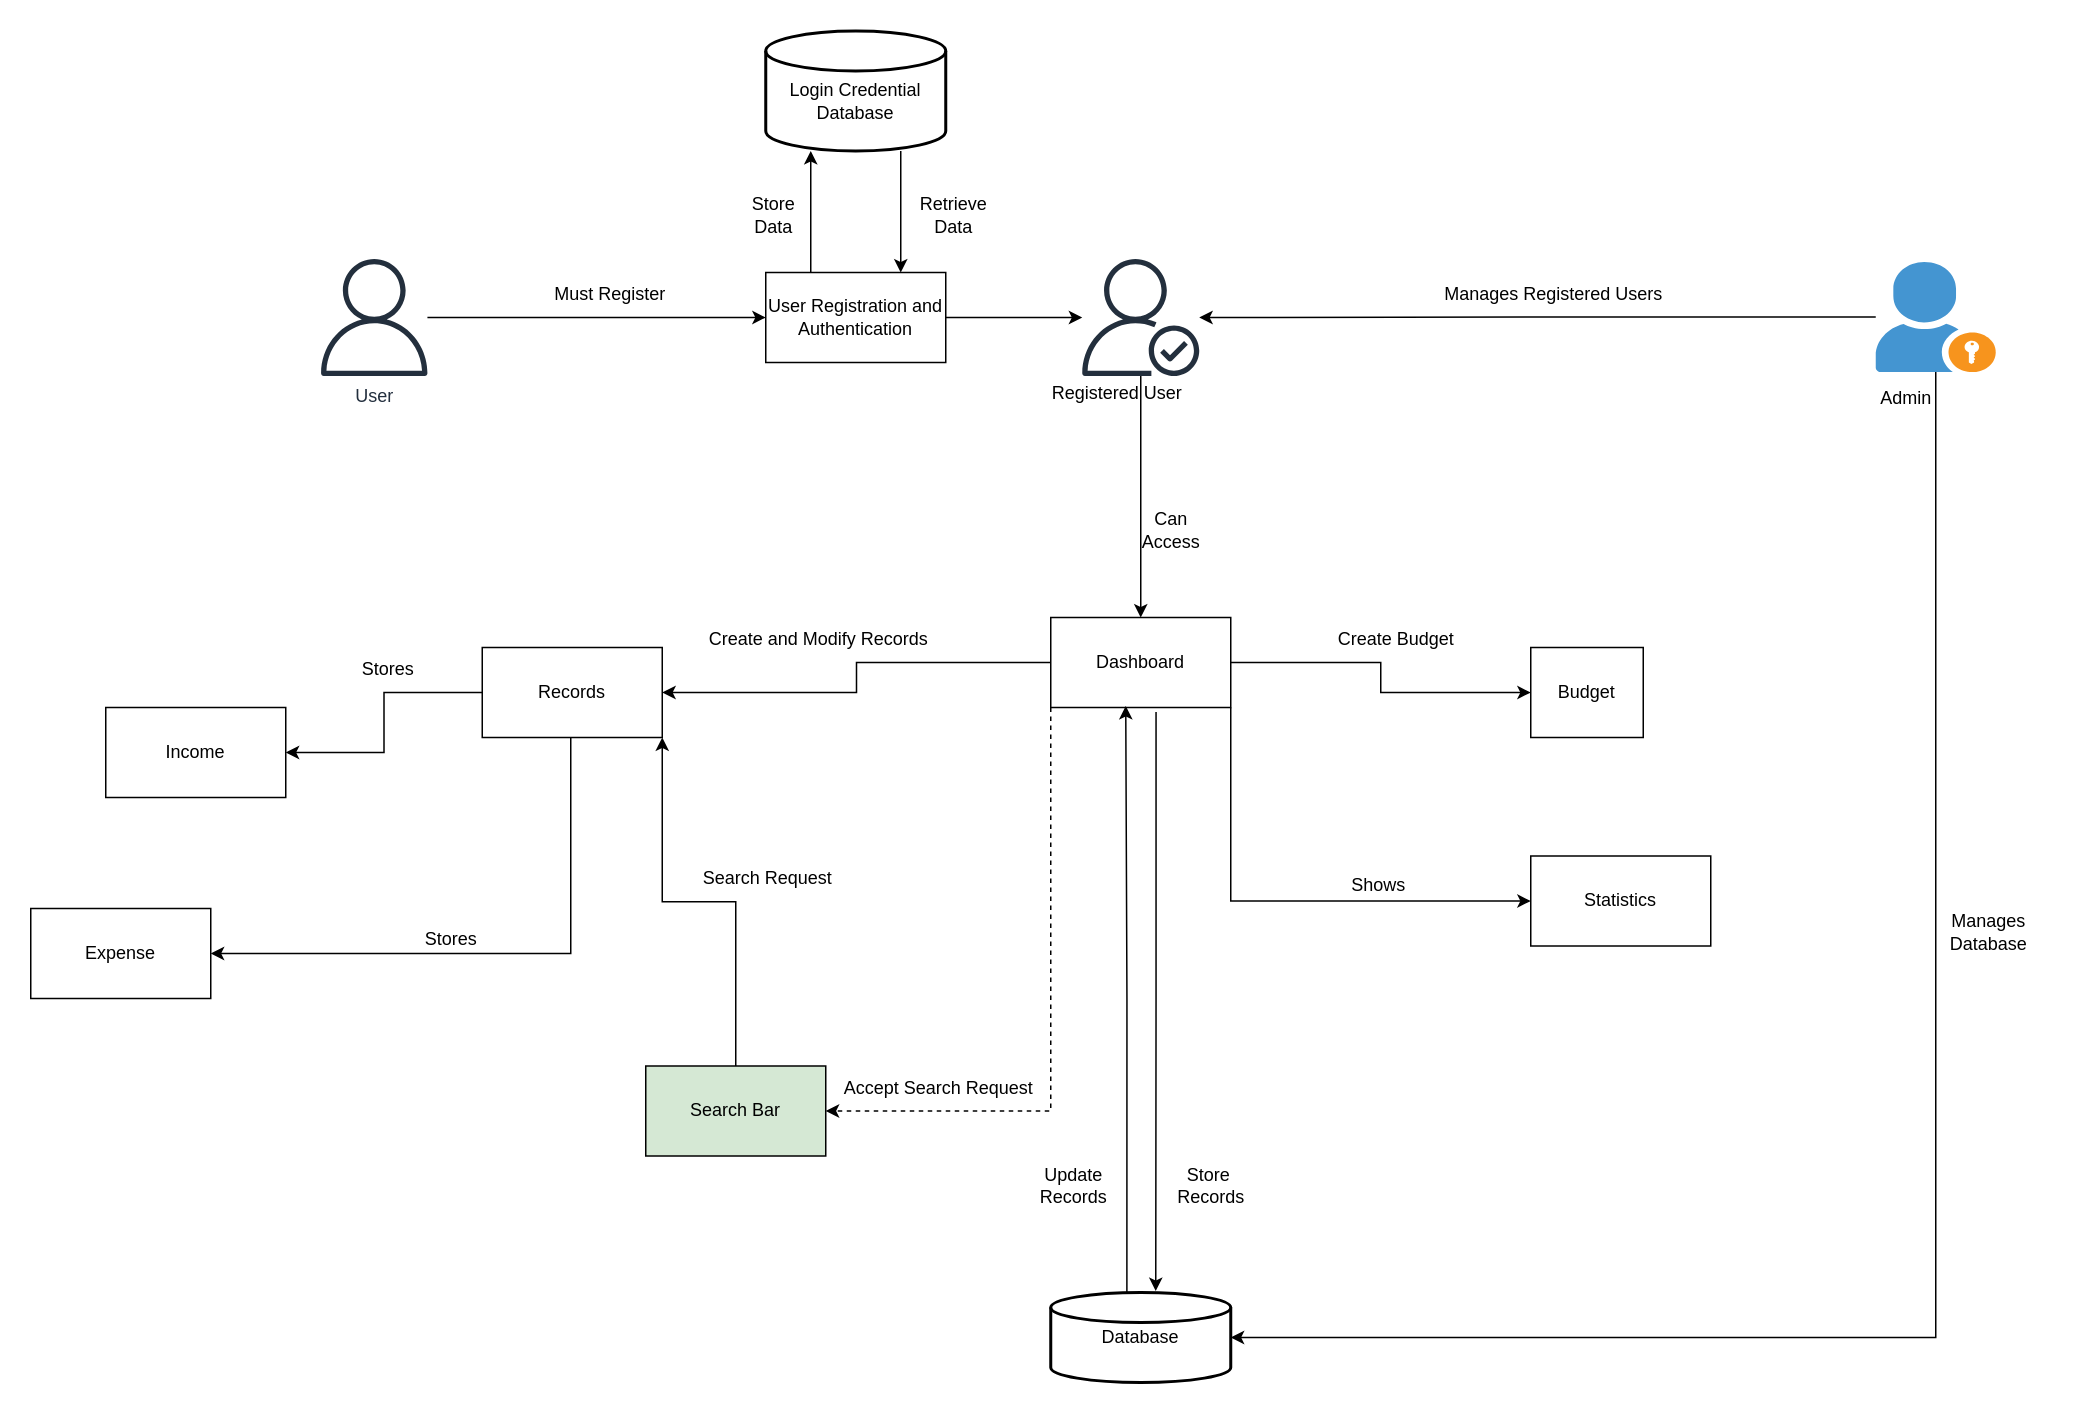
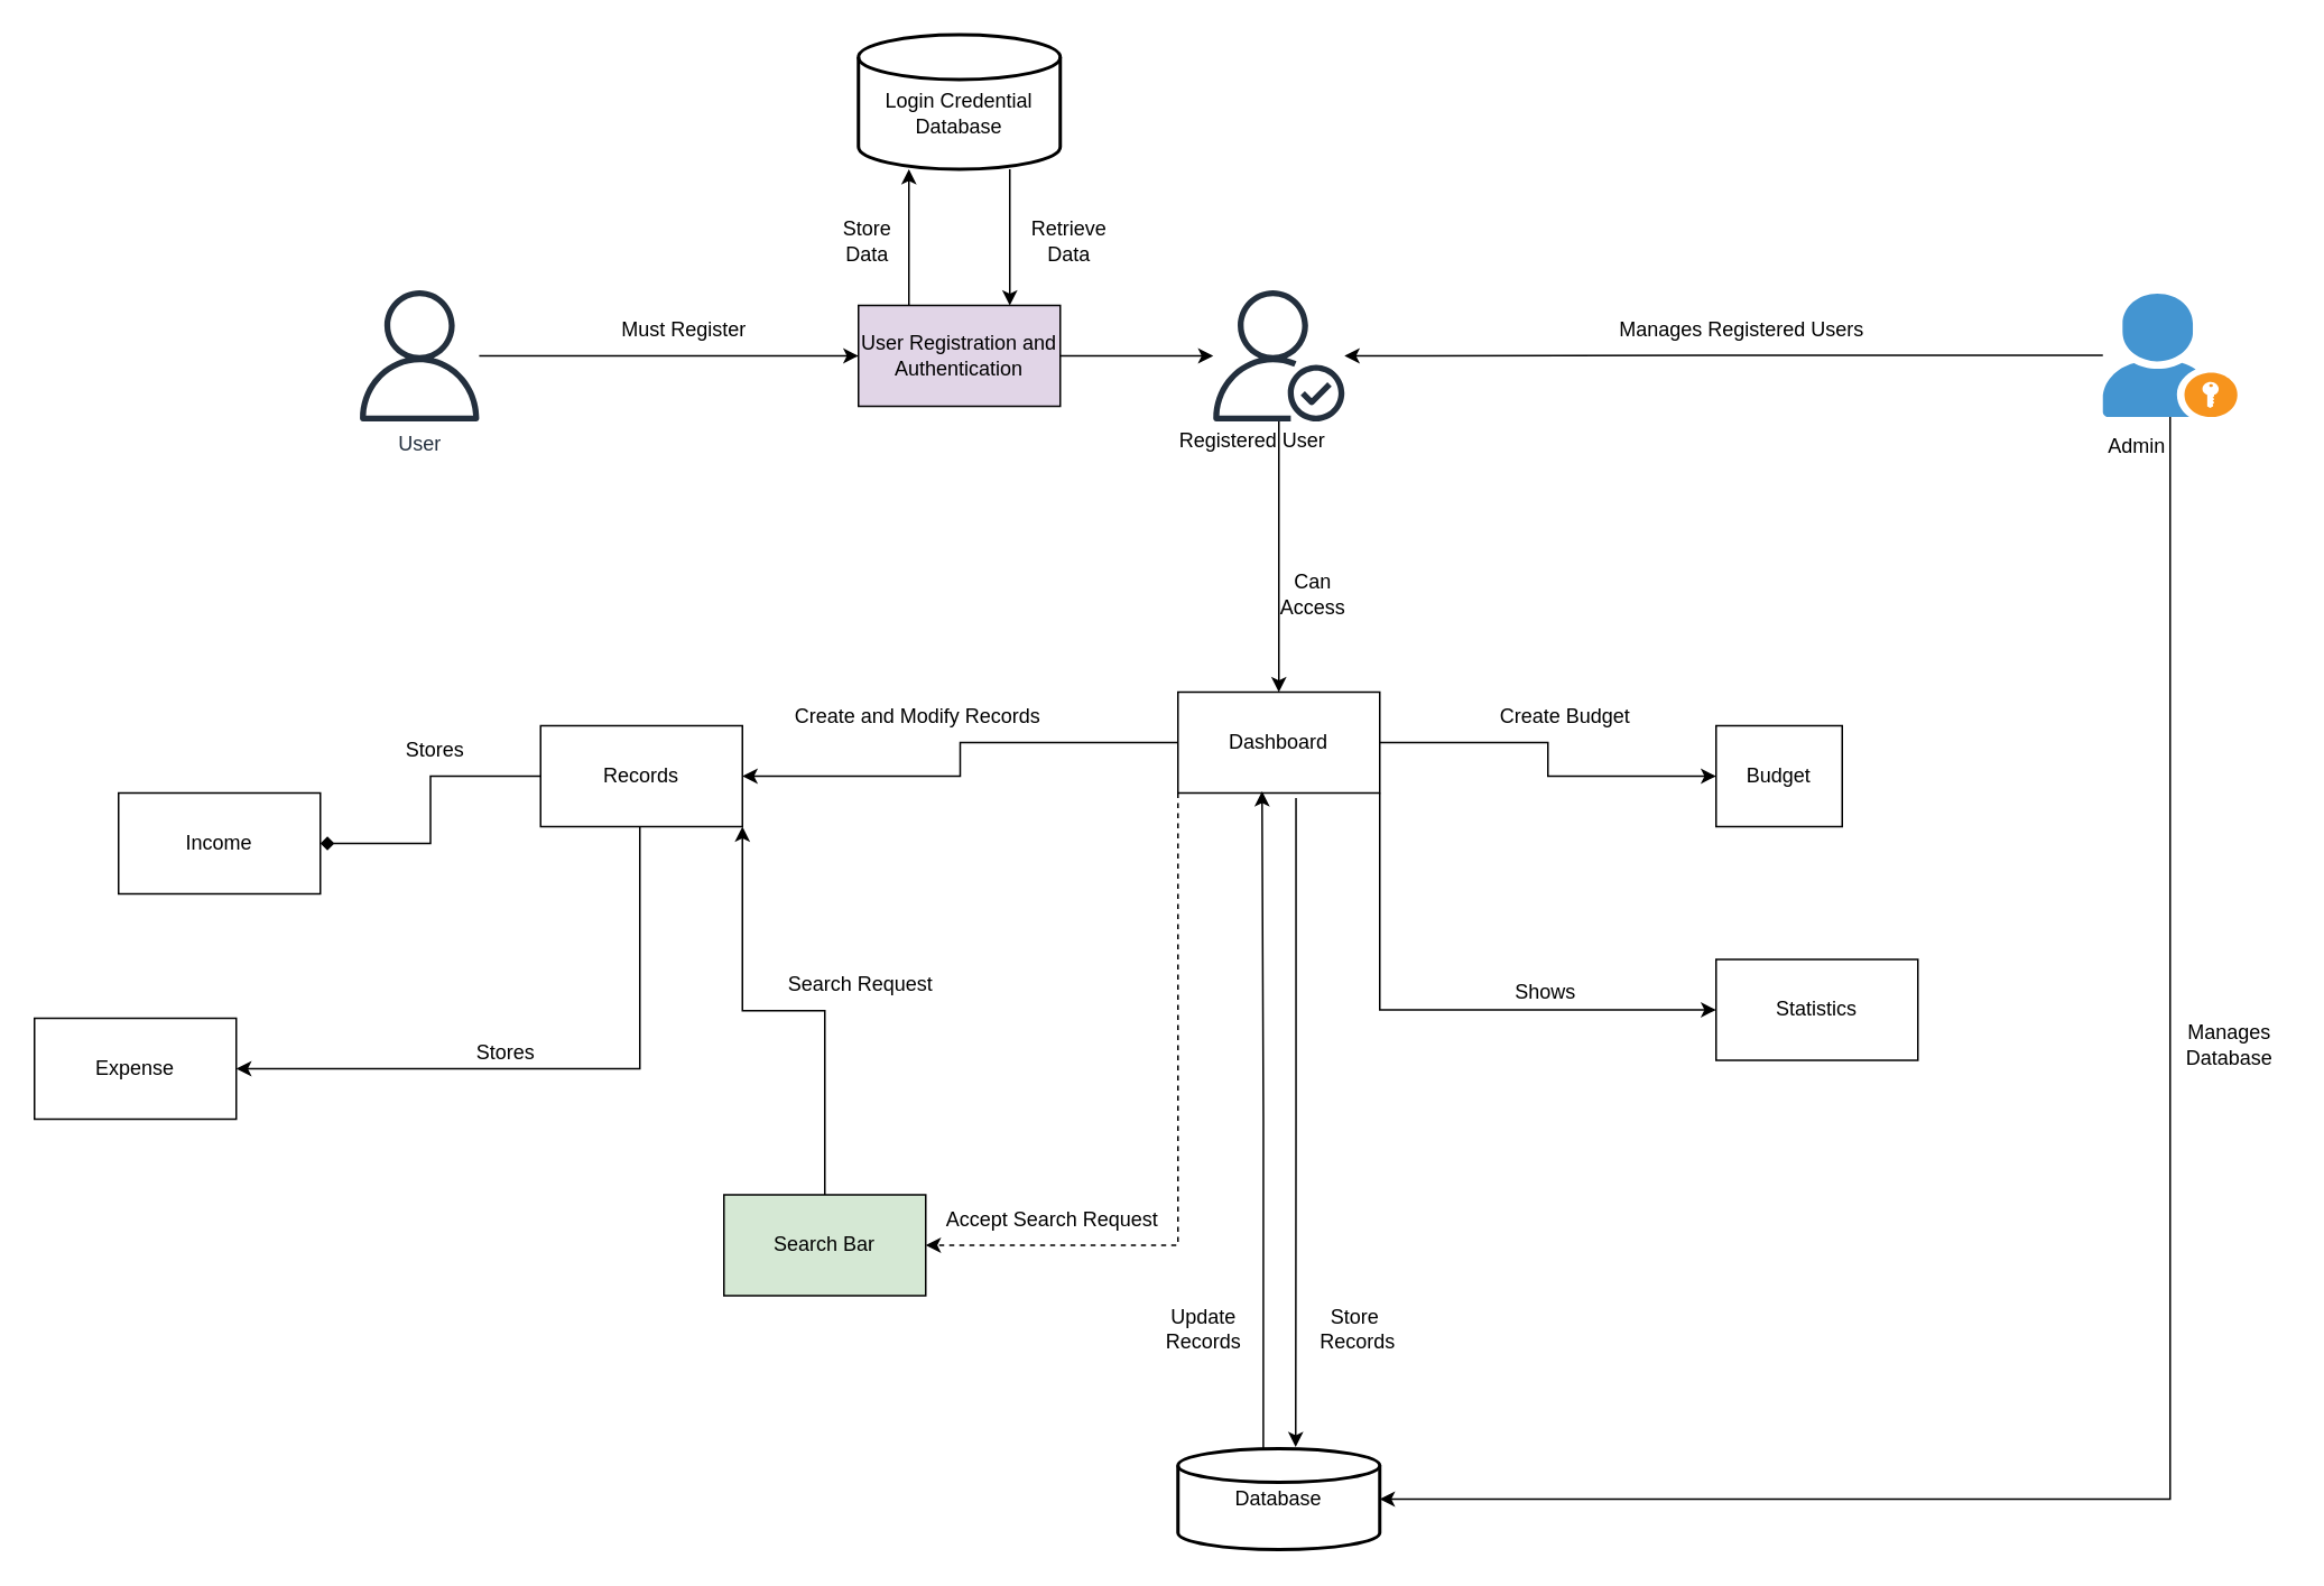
  <mxCell id="0" />
  <mxCell id="1" parent="0" />
  <mxCell id="2" value="" style="edgeStyle=orthogonalEdgeStyle;rounded=0;orthogonalLoop=1;jettySize=auto;html=1;" edge="1" parent="1" source="3" target="12"><mxGeometry relative="1" as="geometry" /></mxCell>
  <mxCell id="3" value="" style="sketch=0;outlineConnect=0;fontColor=#232F3E;gradientColor=none;fillColor=#232F3D;strokeColor=none;dashed=0;verticalLabelPosition=bottom;verticalAlign=top;align=center;html=1;fontSize=12;fontStyle=0;aspect=fixed;pointerEvents=1;shape=mxgraph.aws4.authenticated_user;" vertex="1" parent="1"><mxGeometry x="721" y="172" width="78" height="78" as="geometry" /></mxCell>
  <mxCell id="4" value="" style="edgeStyle=orthogonalEdgeStyle;rounded=0;orthogonalLoop=1;jettySize=auto;html=1;" edge="1" parent="1" source="5" target="7"><mxGeometry relative="1" as="geometry" /></mxCell>
  <mxCell id="5" value="User" style="sketch=0;outlineConnect=0;fontColor=#232F3E;gradientColor=none;fillColor=#232F3D;strokeColor=none;dashed=0;verticalLabelPosition=bottom;verticalAlign=top;align=center;html=1;fontSize=12;fontStyle=0;aspect=fixed;pointerEvents=1;shape=mxgraph.aws4.user;" vertex="1" parent="1"><mxGeometry x="210" y="172" width="78" height="78" as="geometry" /></mxCell>
  <mxCell id="6" value="" style="edgeStyle=orthogonalEdgeStyle;rounded=0;orthogonalLoop=1;jettySize=auto;html=1;" edge="1" parent="1" source="7" target="3"><mxGeometry relative="1" as="geometry" /></mxCell>
- <mxCell id="7" value="User Registration and Authentication" style="rounded=0;whiteSpace=wrap;html=1;" vertex="1" parent="1"><mxGeometry x="510" y="181" width="120" height="60" as="geometry" /></mxCell>
+ <mxCell id="7" value="User Registration and Authentication" style="rounded=0;whiteSpace=wrap;html=1;fillColor=#e1d5e7;" vertex="1" parent="1"><mxGeometry x="510" y="181" width="120" height="60" as="geometry" /></mxCell>
  <mxCell id="8" style="edgeStyle=orthogonalEdgeStyle;rounded=0;orthogonalLoop=1;jettySize=auto;html=1;" edge="1" parent="1" source="12" target="17"><mxGeometry relative="1" as="geometry" /></mxCell>
  <mxCell id="9" style="edgeStyle=orthogonalEdgeStyle;rounded=0;orthogonalLoop=1;jettySize=auto;html=1;" edge="1" parent="1" source="12" target="15"><mxGeometry relative="1" as="geometry" /></mxCell>
  <mxCell id="10" style="edgeStyle=orthogonalEdgeStyle;rounded=0;orthogonalLoop=1;jettySize=auto;html=1;exitX=0;exitY=1;exitDx=0;exitDy=0;entryX=1;entryY=0.5;entryDx=0;entryDy=0;dashed=1;" edge="1" parent="1" source="12" target="21"><mxGeometry relative="1" as="geometry" /></mxCell>
  <mxCell id="11" style="edgeStyle=orthogonalEdgeStyle;rounded=0;orthogonalLoop=1;jettySize=auto;html=1;exitX=1;exitY=1;exitDx=0;exitDy=0;entryX=0;entryY=0.5;entryDx=0;entryDy=0;" edge="1" parent="1" source="12" target="16"><mxGeometry relative="1" as="geometry" /></mxCell>
  <mxCell id="12" value="Dashboard" style="rounded=0;whiteSpace=wrap;html=1;" vertex="1" parent="1"><mxGeometry x="700" y="411" width="120" height="60" as="geometry" /></mxCell>
- <mxCell id="13" style="edgeStyle=orthogonalEdgeStyle;rounded=0;orthogonalLoop=1;jettySize=auto;html=1;entryX=1;entryY=0.5;entryDx=0;entryDy=0;" edge="1" parent="1" source="15" target="18"><mxGeometry relative="1" as="geometry" /></mxCell>
+ <mxCell id="13" style="edgeStyle=orthogonalEdgeStyle;rounded=0;orthogonalLoop=1;jettySize=auto;html=1;entryX=1;entryY=0.5;entryDx=0;entryDy=0;endArrow=diamond;" edge="1" parent="1" source="15" target="18"><mxGeometry relative="1" as="geometry" /></mxCell>
  <mxCell id="14" style="edgeStyle=orthogonalEdgeStyle;rounded=0;orthogonalLoop=1;jettySize=auto;html=1;entryX=1;entryY=0.5;entryDx=0;entryDy=0;" edge="1" parent="1" source="15" target="19"><mxGeometry relative="1" as="geometry"><Array as="points"><mxPoint x="380" y="635" /></Array></mxGeometry></mxCell>
  <mxCell id="15" value="Records" style="rounded=0;whiteSpace=wrap;html=1;" vertex="1" parent="1"><mxGeometry x="321" y="431" width="120" height="60" as="geometry" /></mxCell>
  <mxCell id="16" value="Statistics" style="rounded=0;whiteSpace=wrap;html=1;" vertex="1" parent="1"><mxGeometry x="1020" y="570" width="120" height="60" as="geometry" /></mxCell>
  <mxCell id="17" value="Budget" style="rounded=0;whiteSpace=wrap;html=1;" vertex="1" parent="1"><mxGeometry x="1020" y="431" width="75" height="60" as="geometry" /></mxCell>
  <mxCell id="18" value="Income" style="rounded=0;whiteSpace=wrap;html=1;" vertex="1" parent="1"><mxGeometry x="70" y="471" width="120" height="60" as="geometry" /></mxCell>
  <mxCell id="19" value="Expense" style="rounded=0;whiteSpace=wrap;html=1;" vertex="1" parent="1"><mxGeometry x="20" y="605" width="120" height="60" as="geometry" /></mxCell>
  <mxCell id="20" style="edgeStyle=orthogonalEdgeStyle;rounded=0;orthogonalLoop=1;jettySize=auto;html=1;entryX=1;entryY=1;entryDx=0;entryDy=0;" edge="1" parent="1" source="21" target="15"><mxGeometry relative="1" as="geometry" /></mxCell>
  <mxCell id="21" value="Search Bar" style="rounded=0;whiteSpace=wrap;html=1;fillColor=#d5e8d4;" vertex="1" parent="1"><mxGeometry x="430" y="710" width="120" height="60" as="geometry" /></mxCell>
  <mxCell id="22" style="edgeStyle=orthogonalEdgeStyle;rounded=0;orthogonalLoop=1;jettySize=auto;html=1;" edge="1" parent="1" source="23" target="3"><mxGeometry relative="1" as="geometry" /></mxCell>
  <mxCell id="23" value="" style="shadow=0;dashed=0;html=1;strokeColor=none;fillColor=#4495D1;labelPosition=center;verticalLabelPosition=bottom;verticalAlign=top;align=center;outlineConnect=0;shape=mxgraph.veeam.portal_admin;" vertex="1" parent="1"><mxGeometry x="1250" y="174" width="80" height="73.4" as="geometry" /></mxCell>
  <mxCell id="24" style="edgeStyle=orthogonalEdgeStyle;rounded=0;orthogonalLoop=1;jettySize=auto;html=1;exitX=0.423;exitY=0.03;exitDx=0;exitDy=0;exitPerimeter=0;" edge="1" parent="1" source="25"><mxGeometry relative="1" as="geometry"><mxPoint x="750" y="470" as="targetPoint" /></mxGeometry></mxCell>
  <mxCell id="25" value="Database" style="strokeWidth=2;html=1;shape=mxgraph.flowchart.database;whiteSpace=wrap;" vertex="1" parent="1"><mxGeometry x="700" y="861" width="120" height="60" as="geometry" /></mxCell>
  <mxCell id="26" value="&lt;br&gt;Login Credential Database" style="strokeWidth=2;html=1;shape=mxgraph.flowchart.database;whiteSpace=wrap;" vertex="1" parent="1"><mxGeometry x="510" y="20" width="120" height="80" as="geometry" /></mxCell>
  <mxCell id="27" style="edgeStyle=orthogonalEdgeStyle;rounded=0;orthogonalLoop=1;jettySize=auto;html=1;exitX=0.585;exitY=1.049;exitDx=0;exitDy=0;exitPerimeter=0;" edge="1" parent="1" source="12"><mxGeometry relative="1" as="geometry"><mxPoint x="770" y="860" as="targetPoint" /><Array as="points" /></mxGeometry></mxCell>
  <mxCell id="28" style="edgeStyle=orthogonalEdgeStyle;rounded=0;orthogonalLoop=1;jettySize=auto;html=1;exitX=0.25;exitY=0;exitDx=0;exitDy=0;entryX=0.25;entryY=1;entryDx=0;entryDy=0;entryPerimeter=0;" edge="1" parent="1" source="7" target="26"><mxGeometry relative="1" as="geometry" /></mxCell>
  <mxCell id="29" style="edgeStyle=orthogonalEdgeStyle;rounded=0;orthogonalLoop=1;jettySize=auto;html=1;exitX=0.75;exitY=1;exitDx=0;exitDy=0;entryX=0.75;entryY=0;entryDx=0;entryDy=0;exitPerimeter=0;" edge="1" parent="1" source="26" target="7"><mxGeometry relative="1" as="geometry" /></mxCell>
  <mxCell id="30" style="edgeStyle=orthogonalEdgeStyle;rounded=0;orthogonalLoop=1;jettySize=auto;html=1;entryX=1;entryY=0.5;entryDx=0;entryDy=0;entryPerimeter=0;" edge="1" parent="1" source="23" target="25"><mxGeometry relative="1" as="geometry"><Array as="points"><mxPoint x="1290" y="891" /></Array></mxGeometry></mxCell>
  <mxCell id="31" value="Manages Registered Users" style="text;html=1;align=center;verticalAlign=middle;resizable=0;points=[];autosize=1;strokeColor=none;fillColor=none;" vertex="1" parent="1"><mxGeometry x="950" y="181" width="170" height="30" as="geometry" /></mxCell>
  <mxCell id="32" value="Must Register" style="text;html=1;align=center;verticalAlign=middle;resizable=0;points=[];autosize=1;strokeColor=none;fillColor=none;" vertex="1" parent="1"><mxGeometry x="356" y="181" width="100" height="30" as="geometry" /></mxCell>
  <mxCell id="33" value="Store &lt;br&gt;Data" style="text;html=1;align=center;verticalAlign=middle;resizable=0;points=[];autosize=1;strokeColor=none;fillColor=none;" vertex="1" parent="1"><mxGeometry x="490" y="123" width="50" height="40" as="geometry" /></mxCell>
  <mxCell id="34" value="Retrieve&lt;br&gt;Data" style="text;html=1;align=center;verticalAlign=middle;resizable=0;points=[];autosize=1;strokeColor=none;fillColor=none;" vertex="1" parent="1"><mxGeometry x="600" y="123" width="70" height="40" as="geometry" /></mxCell>
  <mxCell id="35" value="Registered User" style="text;html=1;align=center;verticalAlign=middle;resizable=0;points=[];autosize=1;strokeColor=none;fillColor=none;" vertex="1" parent="1"><mxGeometry x="689" y="247.4" width="110" height="30" as="geometry" /></mxCell>
  <mxCell id="36" value="Manages&lt;br&gt;Database" style="text;html=1;align=center;verticalAlign=middle;resizable=0;points=[];autosize=1;strokeColor=none;fillColor=none;" vertex="1" parent="1"><mxGeometry x="1290" y="601" width="70" height="40" as="geometry" /></mxCell>
  <mxCell id="37" value="Can&lt;br&gt;Access" style="text;html=1;align=center;verticalAlign=middle;resizable=0;points=[];autosize=1;strokeColor=none;fillColor=none;" vertex="1" parent="1"><mxGeometry x="750" y="333" width="60" height="40" as="geometry" /></mxCell>
  <mxCell id="38" value="Create and Modify Records" style="text;html=1;align=center;verticalAlign=middle;resizable=0;points=[];autosize=1;strokeColor=none;fillColor=none;" vertex="1" parent="1"><mxGeometry x="460" y="411" width="170" height="30" as="geometry" /></mxCell>
  <mxCell id="39" value="Create Budget" style="text;html=1;align=center;verticalAlign=middle;resizable=0;points=[];autosize=1;strokeColor=none;fillColor=none;" vertex="1" parent="1"><mxGeometry x="880" y="411" width="100" height="30" as="geometry" /></mxCell>
  <mxCell id="40" value="Stores" style="text;html=1;align=center;verticalAlign=middle;resizable=0;points=[];autosize=1;strokeColor=none;fillColor=none;" vertex="1" parent="1"><mxGeometry x="228" y="431" width="60" height="30" as="geometry" /></mxCell>
  <mxCell id="41" value="Stores" style="text;html=1;align=center;verticalAlign=middle;resizable=0;points=[];autosize=1;strokeColor=none;fillColor=none;" vertex="1" parent="1"><mxGeometry x="270" y="611" width="60" height="30" as="geometry" /></mxCell>
  <mxCell id="42" value="Shows&amp;nbsp;" style="text;html=1;align=center;verticalAlign=middle;resizable=0;points=[];autosize=1;strokeColor=none;fillColor=none;" vertex="1" parent="1"><mxGeometry x="890" y="575" width="60" height="30" as="geometry" /></mxCell>
  <mxCell id="43" value="Accept Search Request" style="text;html=1;align=center;verticalAlign=middle;resizable=0;points=[];autosize=1;strokeColor=none;fillColor=none;" vertex="1" parent="1"><mxGeometry x="550" y="710" width="150" height="30" as="geometry" /></mxCell>
  <mxCell id="44" value="Search Request" style="text;html=1;align=center;verticalAlign=middle;resizable=0;points=[];autosize=1;strokeColor=none;fillColor=none;" vertex="1" parent="1"><mxGeometry x="456" y="570" width="110" height="30" as="geometry" /></mxCell>
  <mxCell id="45" value="Update &lt;br&gt;Records" style="text;html=1;align=center;verticalAlign=middle;resizable=0;points=[];autosize=1;strokeColor=none;fillColor=none;" vertex="1" parent="1"><mxGeometry x="680" y="770" width="70" height="40" as="geometry" /></mxCell>
  <mxCell id="46" value="Store&lt;br&gt;&amp;nbsp;Records" style="text;html=1;align=center;verticalAlign=middle;resizable=0;points=[];autosize=1;strokeColor=none;fillColor=none;" vertex="1" parent="1"><mxGeometry x="770" y="770" width="70" height="40" as="geometry" /></mxCell>
  <mxCell id="47" value="Admin" style="text;html=1;align=center;verticalAlign=middle;resizable=0;points=[];autosize=1;strokeColor=none;fillColor=none;" vertex="1" parent="1"><mxGeometry x="1240" y="250" width="60" height="30" as="geometry" /></mxCell>
